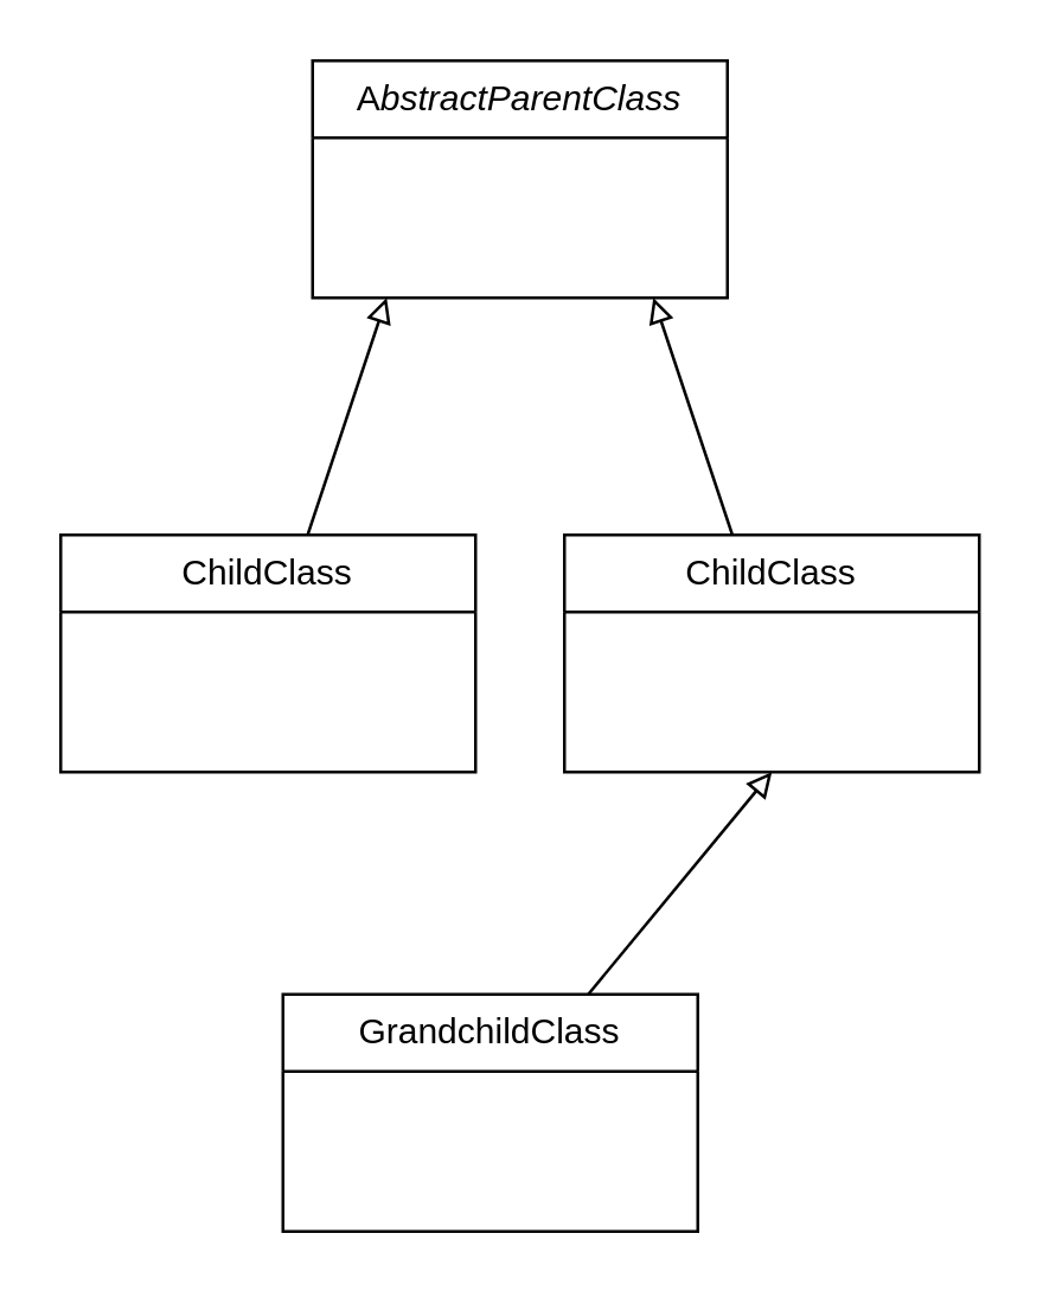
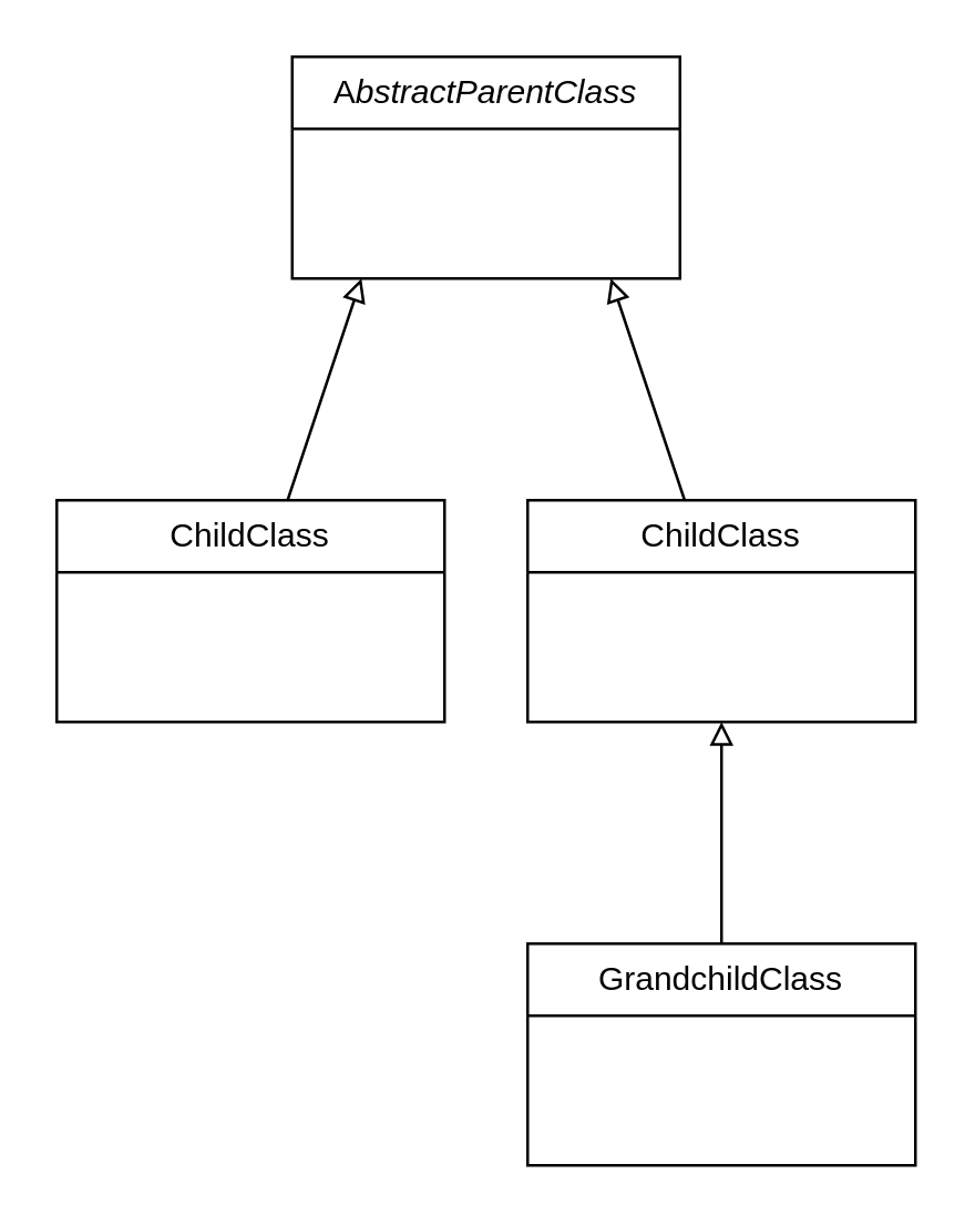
  <mxCell id="0" />
  <mxCell id="1" parent="0" />
  <mxCell id="2" value="A&lt;i&gt;bstractParentClass&lt;/i&gt;" style="swimlane;fontStyle=0;childLayout=stackLayout;horizontal=1;startSize=26;fillColor=none;horizontalStack=0;resizeParent=1;resizeParentMax=0;resizeLast=0;collapsible=1;marginBottom=0;whiteSpace=wrap;html=1;" vertex="1" parent="1"><mxGeometry x="105" y="20" width="140" height="80" as="geometry" /></mxCell>
  <mxCell id="3" style="rounded=0;orthogonalLoop=1;jettySize=auto;html=1;endArrow=block;endFill=0;" edge="1" parent="1" source="4"><mxGeometry relative="1" as="geometry"><mxPoint x="220" y="100" as="targetPoint" /></mxGeometry></mxCell>
  <mxCell id="4" value="ChildClass" style="swimlane;fontStyle=0;childLayout=stackLayout;horizontal=1;startSize=26;fillColor=none;horizontalStack=0;resizeParent=1;resizeParentMax=0;resizeLast=0;collapsible=1;marginBottom=0;whiteSpace=wrap;html=1;" vertex="1" parent="1"><mxGeometry x="190" y="180" width="140" height="80" as="geometry" /></mxCell>
  <mxCell id="5" style="rounded=0;orthogonalLoop=1;jettySize=auto;html=1;endArrow=block;endFill=0;" edge="1" parent="1" source="6"><mxGeometry relative="1" as="geometry"><mxPoint x="130" y="100" as="targetPoint" /></mxGeometry></mxCell>
  <mxCell id="6" value="ChildClass" style="swimlane;fontStyle=0;childLayout=stackLayout;horizontal=1;startSize=26;fillColor=none;horizontalStack=0;resizeParent=1;resizeParentMax=0;resizeLast=0;collapsible=1;marginBottom=0;whiteSpace=wrap;html=1;" vertex="1" parent="1"><mxGeometry x="20" y="180" width="140" height="80" as="geometry" /></mxCell>
  <mxCell id="7" style="rounded=0;orthogonalLoop=1;jettySize=auto;html=1;entryX=0.5;entryY=1;entryDx=0;entryDy=0;endArrow=block;endFill=0;" edge="1" parent="1" source="8" target="4"><mxGeometry relative="1" as="geometry" /></mxCell>
- <mxCell id="8" value="GrandchildClass" style="swimlane;fontStyle=0;childLayout=stackLayout;horizontal=1;startSize=26;fillColor=none;horizontalStack=0;resizeParent=1;resizeParentMax=0;resizeLast=0;collapsible=1;marginBottom=0;whiteSpace=wrap;html=1;" vertex="1" parent="1"><mxGeometry x="95" y="335" width="140" height="80" as="geometry" /></mxCell>
+ <mxCell id="8" value="GrandchildClass" style="swimlane;fontStyle=0;childLayout=stackLayout;horizontal=1;startSize=26;fillColor=none;horizontalStack=0;resizeParent=1;resizeParentMax=0;resizeLast=0;collapsible=1;marginBottom=0;whiteSpace=wrap;html=1;" vertex="1" parent="1"><mxGeometry x="190" y="340" width="140" height="80" as="geometry" /></mxCell>
